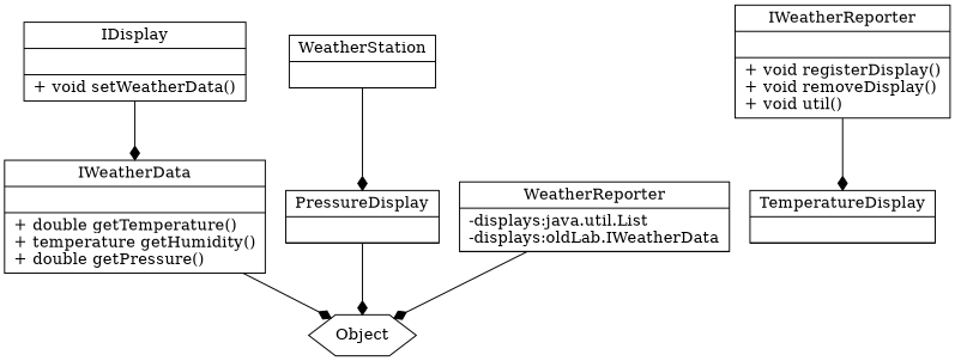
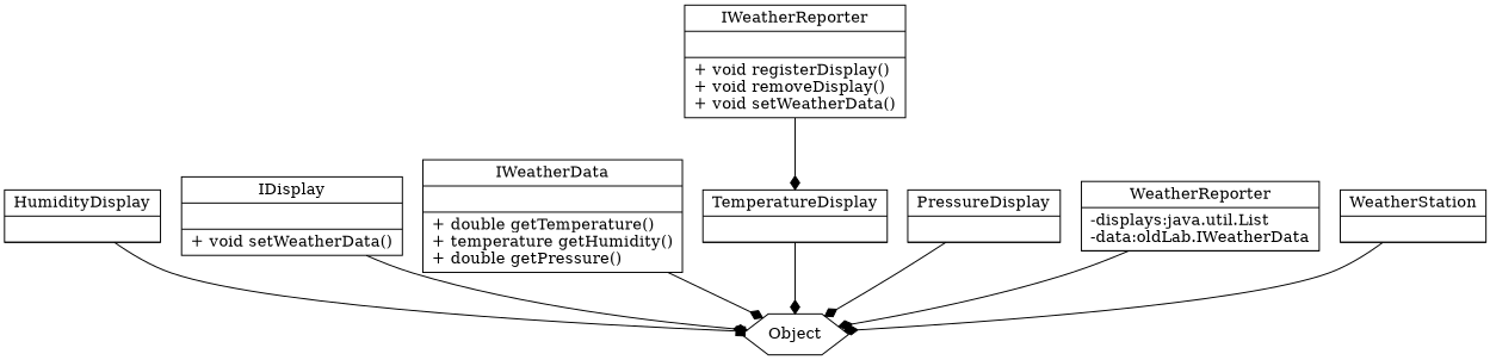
  digraph {
    fontname="Bitstream Vera Sans"
    fontsize=8
    node [shape=record]
    edge [arrowhead=diamond style=solid]
+   n1 [label="{HumidityDisplay||+ void <init>()\l+ void dataChanged()\l}"]
    Object [shape=hexagon]
    n3 [label="{IDisplay||+ void setWeatherData()\l}"]
    n4 [label="{IWeatherData||+ double getTemperature()\l+ temperature getHumidity()\l+ double getPressure()\l}"]
-   n5 [label="{IWeatherReporter||+ void registerDisplay()\l+ void removeDisplay()\l+ void util()\l}"]
+   n5 [label="{IWeatherReporter||+ void registerDisplay()\l+ void removeDisplay()\l+ void setWeatherData()\l}"]
    n6 [label="{TemperatureDisplay||+ void <init>()\l+ void dataChanged()\l}"]
    n7 [label="{PressureDisplay||+ void <init>()\l+ void dataChanged()\l}"]
-   n8 [label="{WeatherReporter|-displays:java.util.List\l-displays:oldLab.IWeatherData\l|+ void <init>()\l+ void registerDisplay()\l+ void removeDisplay()\l+ void setWeatherData()\l+ void notifyDisplays()\l}"]
+   n8 [label="{WeatherReporter|-displays:java.util.List\l-data:oldLab.IWeatherData\l|+ void <init>()\l+ void registerDisplay()\l+ void removeDisplay()\l+ void setWeatherData()\l+ void notifyDisplays()\l}"]
    n9 [label="{WeatherStation||+ void <init>()\l+ void main()\l}"]
-   n3 -> n4
+   n1 -> Object [arrowhead=box]
+   n3 -> Object
    n4 -> Object
    n5 -> n6
+   n6 -> Object
    n7 -> Object
    n8 -> Object
-   n9 -> n7
+   n9 -> Object
  }
